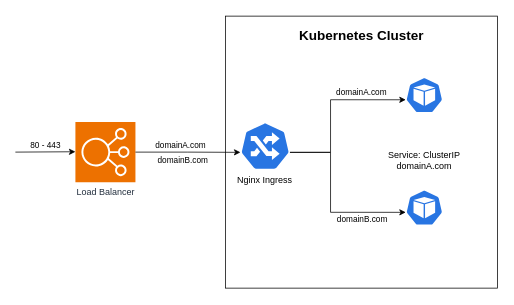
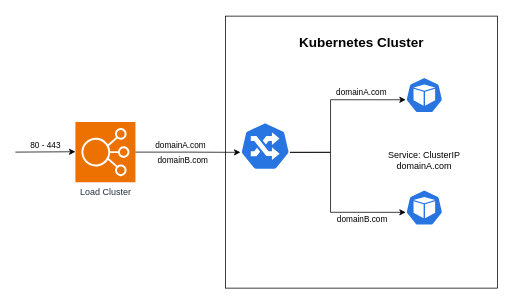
  <mxCell id="0" />
  <mxCell id="1" parent="0" />
- <mxCell id="2" value="Load Balancer" style="sketch=0;points=[[0,0,0],[0.25,0,0],[0.5,0,0],[0.75,0,0],[1,0,0],[0,1,0],[0.25,1,0],[0.5,1,0],[0.75,1,0],[1,1,0],[0,0.25,0],[0,0.5,0],[0,0.75,0],[1,0.25,0],[1,0.5,0],[1,0.75,0]];outlineConnect=0;fontColor=#232F3E;fillColor=#ED7100;strokeColor=#ffffff;dashed=0;verticalLabelPosition=bottom;verticalAlign=top;align=center;html=1;fontSize=12;fontStyle=0;aspect=fixed;shape=mxgraph.aws4.resourceIcon;resIcon=mxgraph.aws4.elastic_load_balancing;" vertex="1" parent="1"><mxGeometry x="100" y="162" width="80" height="80" as="geometry" /></mxCell>
+ <mxCell id="2" value="Load Cluster" style="sketch=0;points=[[0,0,0],[0.25,0,0],[0.5,0,0],[0.75,0,0],[1,0,0],[0,1,0],[0.25,1,0],[0.5,1,0],[0.75,1,0],[1,1,0],[0,0.25,0],[0,0.5,0],[0,0.75,0],[1,0.25,0],[1,0.5,0],[1,0.75,0]];outlineConnect=0;fontColor=#232F3E;fillColor=#ED7100;strokeColor=#ffffff;dashed=0;verticalLabelPosition=bottom;verticalAlign=top;align=center;html=1;fontSize=12;fontStyle=0;aspect=fixed;shape=mxgraph.aws4.resourceIcon;resIcon=mxgraph.aws4.elastic_load_balancing;" vertex="1" parent="1"><mxGeometry x="100" y="162" width="80" height="80" as="geometry" /></mxCell>
  <mxCell id="3" value="" style="endArrow=classic;html=1;rounded=0;" edge="1" parent="1"><mxGeometry width="50" height="50" relative="1" as="geometry"><mxPoint x="20" y="202" as="sourcePoint" /><mxPoint x="100" y="201.5" as="targetPoint" /></mxGeometry></mxCell>
  <mxCell id="4" value="80 - 443" style="edgeLabel;html=1;align=center;verticalAlign=middle;resizable=0;points=[];" connectable="0" vertex="1" parent="3"><mxGeometry x="0.092" relative="1" as="geometry"><mxPoint x="-4" y="-9" as="offset" /></mxGeometry></mxCell>
  <mxCell id="5" value="" style="whiteSpace=wrap;html=1;aspect=fixed;" vertex="1" parent="1"><mxGeometry x="300" y="20.75" width="362.5" height="362.5" as="geometry" /></mxCell>
  <mxCell id="6" value="domainB.com" style="edgeLabel;html=1;align=center;verticalAlign=middle;resizable=0;points=[];" connectable="0" vertex="1" parent="1"><mxGeometry x="260" y="222" as="geometry"><mxPoint x="-18" y="-10" as="offset" /></mxGeometry></mxCell>
- <mxCell id="7" value="&lt;b&gt;&lt;font style=&quot;font-size: 18px;&quot;&gt;Kubernetes Cluster&lt;/font&gt;&lt;/b&gt;" style="text;html=1;align=center;verticalAlign=middle;resizable=0;points=[];autosize=1;strokeColor=none;fillColor=none;" vertex="1" parent="1"><mxGeometry x="386.25" y="27" width="190" height="40" as="geometry" /></mxCell>
+ <mxCell id="7" value="&lt;b&gt;&lt;font style=&quot;font-size: 18px;&quot;&gt;Kubernetes Cluster&lt;/font&gt;&lt;/b&gt;" style="text;html=1;align=center;verticalAlign=middle;resizable=0;points=[];autosize=1;strokeColor=none;fillColor=none;" vertex="1" parent="1"><mxGeometry x="386.25" y="37" width="190" height="40" as="geometry" /></mxCell>
  <mxCell id="8" value="" style="aspect=fixed;sketch=0;html=1;dashed=0;whitespace=wrap;fillColor=#2875E2;strokeColor=#ffffff;points=[[0.005,0.63,0],[0.1,0.2,0],[0.9,0.2,0],[0.5,0,0],[0.995,0.63,0],[0.72,0.99,0],[0.5,1,0],[0.28,0.99,0]];shape=mxgraph.kubernetes.icon2;prIcon=pod" vertex="1" parent="1"><mxGeometry x="540" y="252" width="50" height="48" as="geometry" /></mxCell>
  <mxCell id="9" value="" style="aspect=fixed;sketch=0;html=1;dashed=0;whitespace=wrap;fillColor=#2875E2;strokeColor=#ffffff;points=[[0.005,0.63,0],[0.1,0.2,0],[0.9,0.2,0],[0.5,0,0],[0.995,0.63,0],[0.72,0.99,0],[0.5,1,0],[0.28,0.99,0]];shape=mxgraph.kubernetes.icon2;prIcon=ing" vertex="1" parent="1"><mxGeometry x="319.58" y="162" width="66.67" height="64" as="geometry" /></mxCell>
  <mxCell id="10" style="edgeStyle=orthogonalEdgeStyle;rounded=0;orthogonalLoop=1;jettySize=auto;html=1;entryX=0.005;entryY=0.63;entryDx=0;entryDy=0;entryPerimeter=0;" edge="1" parent="1" source="2" target="9"><mxGeometry relative="1" as="geometry" /></mxCell>
  <mxCell id="11" value="domainA.com" style="edgeLabel;html=1;align=center;verticalAlign=middle;resizable=0;points=[];" connectable="0" vertex="1" parent="10"><mxGeometry x="-0.004" y="4" relative="1" as="geometry"><mxPoint x="-10" y="-6" as="offset" /></mxGeometry></mxCell>
- <mxCell id="12" value="Nginx Ingress" style="text;strokeColor=none;align=center;fillColor=none;html=1;verticalAlign=middle;whiteSpace=wrap;rounded=0;" vertex="1" parent="1"><mxGeometry x="314.37" y="226" width="77.09" height="26" as="geometry" /></mxCell>
  <mxCell id="13" value="" style="aspect=fixed;sketch=0;html=1;dashed=0;whitespace=wrap;fillColor=#2875E2;strokeColor=#ffffff;points=[[0.005,0.63,0],[0.1,0.2,0],[0.9,0.2,0],[0.5,0,0],[0.995,0.63,0],[0.72,0.99,0],[0.5,1,0],[0.28,0.99,0]];shape=mxgraph.kubernetes.icon2;prIcon=pod" vertex="1" parent="1"><mxGeometry x="540" y="102" width="50" height="48" as="geometry" /></mxCell>
  <mxCell id="14" value="Service: ClusterIP&lt;div&gt;domainA.com&lt;/div&gt;" style="text;strokeColor=none;align=center;fillColor=none;html=1;verticalAlign=middle;whiteSpace=wrap;rounded=0;" vertex="1" parent="1"><mxGeometry x="513.23" y="200" width="103.54" height="26" as="geometry" /></mxCell>
  <mxCell id="15" style="edgeStyle=orthogonalEdgeStyle;rounded=0;orthogonalLoop=1;jettySize=auto;html=1;exitX=0.995;exitY=0.63;exitDx=0;exitDy=0;exitPerimeter=0;entryX=0.005;entryY=0.63;entryDx=0;entryDy=0;entryPerimeter=0;" edge="1" parent="1" source="9" target="13"><mxGeometry relative="1" as="geometry"><Array as="points"><mxPoint x="440" y="202" /><mxPoint x="440" y="132" /></Array></mxGeometry></mxCell>
  <mxCell id="16" value="domainA.com" style="edgeLabel;html=1;align=center;verticalAlign=middle;resizable=0;points=[];" connectable="0" vertex="1" parent="15"><mxGeometry x="0.31" y="-3" relative="1" as="geometry"><mxPoint x="18" y="-13" as="offset" /></mxGeometry></mxCell>
  <mxCell id="17" style="edgeStyle=orthogonalEdgeStyle;rounded=0;orthogonalLoop=1;jettySize=auto;html=1;exitX=0.995;exitY=0.63;exitDx=0;exitDy=0;exitPerimeter=0;entryX=0.005;entryY=0.63;entryDx=0;entryDy=0;entryPerimeter=0;" edge="1" parent="1" source="9" target="8"><mxGeometry relative="1" as="geometry"><Array as="points"><mxPoint x="440" y="202" /><mxPoint x="440" y="282" /></Array></mxGeometry></mxCell>
  <mxCell id="18" value="domainB.com" style="edgeLabel;html=1;align=center;verticalAlign=middle;resizable=0;points=[];" connectable="0" vertex="1" parent="1"><mxGeometry x="481.245" y="291.999" as="geometry" /></mxCell>
